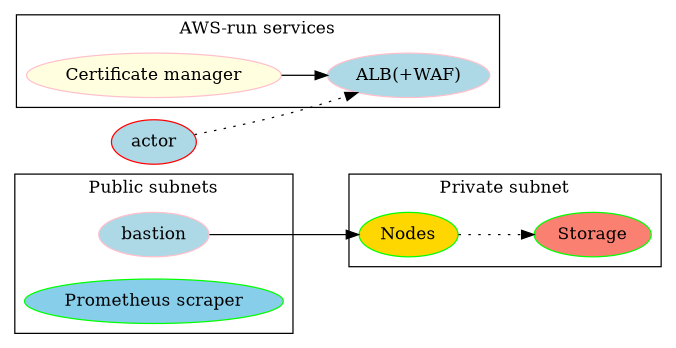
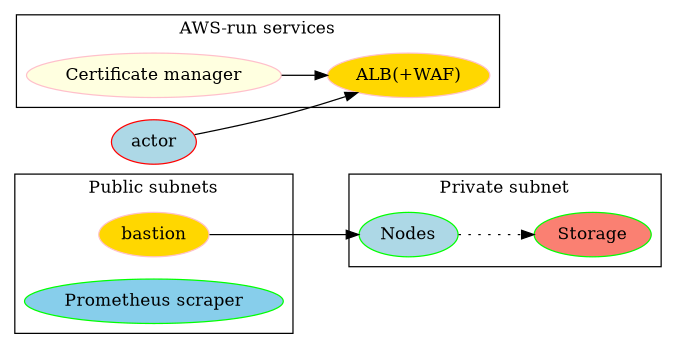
  digraph {
    rankdir=LR
    node [color=pink fillcolor=gold style=filled]
    edge [style=dotted]
-   n1 [fillcolor=lightblue label=bastion]
+   n1 [label=bastion]
    n2 [color=green fillcolor=skyblue label="Prometheus scraper"]
-   n3 [color=green label=Nodes]
+   n3 [color=green fillcolor=lightblue label=Nodes]
    n4 [color=green fillcolor=salmon label=Storage]
    n5 [fillcolor=lightyellow label="Certificate manager"]
-   n6 [fillcolor=lightblue label="ALB(+WAF)"]
+   n6 [label="ALB(+WAF)"]
    actor [color=red fillcolor=lightblue]
    subgraph cluster_1 {
      label="Public subnets"
      n1
      n2
    }
    subgraph cluster_2 {
      label="Private subnet"
      n3
      n4
    }
    subgraph cluster_3 {
      label="AWS-run services"
      n5
      n6
    }
    n1 -> n3 [style=solid]
    n3 -> n4
    n5 -> n6 [style=""]
-   actor -> n6
+   actor -> n6 [style=solid]
  }
